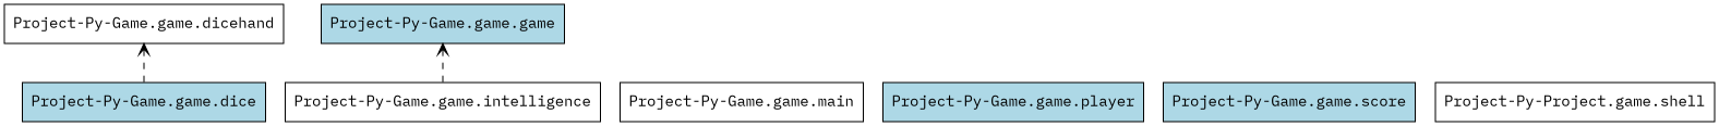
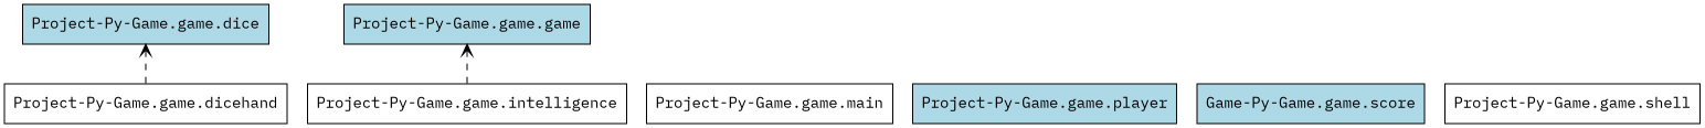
  digraph {
    fontname="IBM Plex Mono"
    rankdir=BT
    node [color=black fillcolor=lightblue fontname="IBM Plex Mono" shape=box style="solid,filled"]
    edge [arrowhead=open arrowtail=none fontname="IBM Plex Mono" style=dashed]
    n1 [label="Project-Py-Game.game.dice"]
    n2 [fillcolor=white label="Project-Py-Game.game.dicehand"]
    n3 [label="Project-Py-Game.game.game"]
    n4 [fillcolor=white label="Project-Py-Game.game.intelligence"]
    n5 [fillcolor=white label="Project-Py-Game.game.main"]
    n6 [label="Project-Py-Game.game.player"]
-   n7 [label="Project-Py-Game.game.score"]
-   n8 [fillcolor=white label="Project-Py-Project.game.shell"]
-   n1 -> n2
+   n7 [label="Game-Py-Game.game.score"]
+   n8 [fillcolor=white label="Project-Py-Game.game.shell"]
+   n2 -> n1
    n4 -> n3
  }
